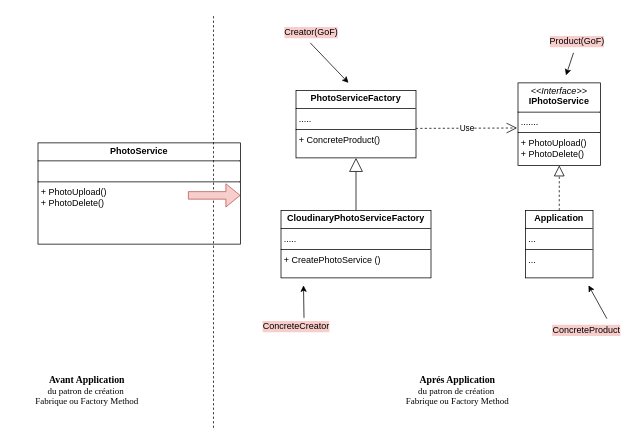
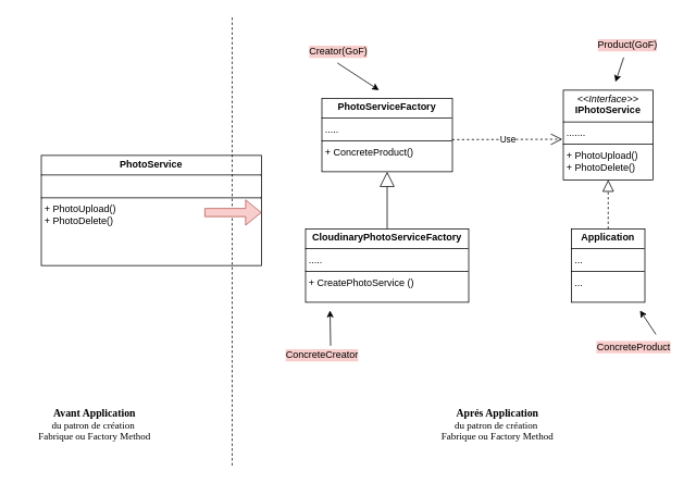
  <mxCell id="0" />
  <mxCell id="1" parent="0" />
  <mxCell id="2" value="&lt;p style=&quot;margin:0px;margin-top:4px;text-align:center;&quot;&gt;&lt;b&gt;PhotoService&lt;/b&gt;&lt;/p&gt;&lt;hr size=&quot;1&quot; style=&quot;border-style:solid;&quot;&gt;&lt;p style=&quot;margin:0px;margin-left:4px;&quot;&gt;&amp;nbsp;&lt;/p&gt;&lt;hr size=&quot;1&quot; style=&quot;border-style:solid;&quot;&gt;&lt;p style=&quot;margin:0px;margin-left:4px;&quot;&gt;+ PhotoUpload()&amp;nbsp;&lt;/p&gt;&lt;p style=&quot;margin:0px;margin-left:4px;&quot;&gt;+ PhotoDelete()&lt;br/&gt;&lt;/p&gt;" style="verticalAlign=top;align=left;overflow=fill;html=1;whiteSpace=wrap;" vertex="1" parent="1"><mxGeometry x="50" y="190" width="270" height="135" as="geometry" /></mxCell>
  <mxCell id="3" value="&lt;b&gt;&lt;font style=&quot;font-size: 13px;&quot;&gt;Avant Application &lt;/font&gt;&lt;/b&gt;&lt;br&gt;du patron de création&amp;nbsp;&lt;br&gt;Fabrique ou Factory Method" style="text;html=1;align=center;verticalAlign=middle;resizable=0;points=[];autosize=1;strokeColor=none;fillColor=none;fontStyle=0;fontFamily=Verdana;" vertex="1" parent="1"><mxGeometry x="20" y="490" width="190" height="60" as="geometry" /></mxCell>
  <mxCell id="4" value="&lt;p style=&quot;margin:0px;margin-top:4px;text-align:center;&quot;&gt;&lt;i&gt;&amp;lt;&amp;lt;Interface&amp;gt;&amp;gt;&lt;/i&gt;&lt;br&gt;&lt;b&gt;IPhotoService&lt;/b&gt;&lt;/p&gt;&lt;hr size=&quot;1&quot; style=&quot;border-style:solid;&quot;&gt;&lt;p style=&quot;margin:0px;margin-left:4px;&quot;&gt;.......&lt;/p&gt;&lt;hr size=&quot;1&quot; style=&quot;border-style:solid;&quot;&gt;&lt;p style=&quot;margin:0px;margin-left:4px;&quot;&gt;+ PhotoUpload()&amp;nbsp;&lt;/p&gt;&lt;p style=&quot;margin:0px;margin-left:4px;&quot;&gt;+ PhotoDelete()&amp;nbsp;&lt;/p&gt;" style="verticalAlign=top;align=left;overflow=fill;html=1;whiteSpace=wrap;" vertex="1" parent="1"><mxGeometry x="690" y="110" width="110" height="110" as="geometry" /></mxCell>
  <mxCell id="5" value="&lt;p style=&quot;margin:0px;margin-top:4px;text-align:center;&quot;&gt;&lt;b style=&quot;background-color: transparent; color: light-dark(rgb(0, 0, 0), rgb(255, 255, 255));&quot;&gt;PhotoServiceFactory&lt;/b&gt;&lt;/p&gt;&lt;hr size=&quot;1&quot; style=&quot;border-style:solid;&quot;&gt;&lt;p style=&quot;margin:0px;margin-left:4px;&quot;&gt;.....&lt;/p&gt;&lt;hr size=&quot;1&quot; style=&quot;border-style:solid;&quot;&gt;&lt;p style=&quot;margin:0px;margin-left:4px;&quot;&gt;+ ConcreteProduct()&lt;/p&gt;" style="verticalAlign=top;align=left;overflow=fill;html=1;whiteSpace=wrap;" vertex="1" parent="1"><mxGeometry x="394" y="120" width="160" height="90" as="geometry" /></mxCell>
  <mxCell id="6" value="&lt;p style=&quot;margin:0px;margin-top:4px;text-align:center;&quot;&gt;&lt;b&gt;CloudinaryPhotoServiceFactory&lt;/b&gt;&lt;/p&gt;&lt;hr size=&quot;1&quot; style=&quot;border-style:solid;&quot;&gt;&lt;p style=&quot;margin:0px;margin-left:4px;&quot;&gt;.....&lt;/p&gt;&lt;hr size=&quot;1&quot; style=&quot;border-style:solid;&quot;&gt;&lt;p style=&quot;margin:0px;margin-left:4px;&quot;&gt;+ CreatePhotoService ()&lt;/p&gt;" style="verticalAlign=top;align=left;overflow=fill;html=1;whiteSpace=wrap;" vertex="1" parent="1"><mxGeometry x="374" y="280" width="200" height="90" as="geometry" /></mxCell>
  <mxCell id="7" value="&lt;p style=&quot;margin:0px;margin-top:4px;text-align:center;&quot;&gt;&lt;b&gt;Application&lt;/b&gt;&lt;/p&gt;&lt;hr size=&quot;1&quot; style=&quot;border-style:solid;&quot;&gt;&lt;p style=&quot;margin:0px;margin-left:4px;&quot;&gt;...&lt;/p&gt;&lt;hr size=&quot;1&quot; style=&quot;border-style:solid;&quot;&gt;&lt;p style=&quot;margin:0px;margin-left:4px;&quot;&gt;...&lt;/p&gt;" style="verticalAlign=top;align=left;overflow=fill;html=1;whiteSpace=wrap;" vertex="1" parent="1"><mxGeometry x="700" y="280" width="90" height="90" as="geometry" /></mxCell>
  <mxCell id="8" value="" style="endArrow=block;endSize=16;endFill=0;html=1;rounded=0;exitX=0.5;exitY=0;exitDx=0;exitDy=0;entryX=0.5;entryY=1;entryDx=0;entryDy=0;" edge="1" parent="1" source="6" target="5"><mxGeometry y="10" width="160" relative="1" as="geometry"><mxPoint x="440" y="230" as="sourcePoint" /><mxPoint x="600" y="230" as="targetPoint" /><mxPoint as="offset" /></mxGeometry></mxCell>
  <mxCell id="9" value="" style="endArrow=block;dashed=1;endFill=0;endSize=12;html=1;rounded=0;exitX=0.5;exitY=0;exitDx=0;exitDy=0;entryX=0.5;entryY=1;entryDx=0;entryDy=0;" edge="1" parent="1" source="7" target="4"><mxGeometry width="160" relative="1" as="geometry"><mxPoint x="600" y="250" as="sourcePoint" /><mxPoint x="740" y="220" as="targetPoint" /></mxGeometry></mxCell>
  <mxCell id="10" value="Use" style="endArrow=open;endSize=12;dashed=1;html=1;rounded=0;entryX=-0.011;entryY=0.547;entryDx=0;entryDy=0;entryPerimeter=0;exitX=0.998;exitY=0.563;exitDx=0;exitDy=0;exitPerimeter=0;" edge="1" parent="1" source="5" target="4"><mxGeometry width="160" relative="1" as="geometry"><mxPoint x="560" y="170" as="sourcePoint" /><mxPoint x="690" y="170" as="targetPoint" /></mxGeometry></mxCell>
  <mxCell id="11" value="&lt;b&gt;&lt;font style=&quot;font-size: 13px;&quot;&gt;Aprés Application &lt;/font&gt;&lt;/b&gt;&lt;br&gt;du patron de création&amp;nbsp;&lt;br&gt;Fabrique ou Factory Method" style="text;html=1;align=center;verticalAlign=middle;resizable=0;points=[];autosize=1;strokeColor=none;fillColor=none;fontStyle=0;fontFamily=Verdana;" vertex="1" parent="1"><mxGeometry x="514" y="490" width="190" height="60" as="geometry" /></mxCell>
  <mxCell id="12" value="" style="endArrow=none;dashed=1;html=1;rounded=0;" edge="1" parent="1"><mxGeometry width="50" height="50" relative="1" as="geometry"><mxPoint x="284" y="570" as="sourcePoint" /><mxPoint x="284" y="20" as="targetPoint" /></mxGeometry></mxCell>
  <mxCell id="13" value="" style="shape=flexArrow;endArrow=classic;html=1;rounded=0;fillColor=#f8cecc;strokeColor=#b85450;" edge="1" parent="1"><mxGeometry width="50" height="50" relative="1" as="geometry"><mxPoint x="250" y="260" as="sourcePoint" /><mxPoint x="320" y="260" as="targetPoint" /></mxGeometry></mxCell>
  <mxCell id="14" value="Product(GoF)" style="text;html=1;align=center;verticalAlign=middle;whiteSpace=wrap;rounded=0;fillColor=none;labelBackgroundColor=#F8CECC;" vertex="1" parent="1"><mxGeometry x="739" y="40" width="60" height="30" as="geometry" /></mxCell>
  <mxCell id="15" value="" style="endArrow=classic;html=1;rounded=0;" edge="1" parent="1" source="14"><mxGeometry width="50" height="50" relative="1" as="geometry"><mxPoint x="674" y="100" as="sourcePoint" /><mxPoint x="754" y="100" as="targetPoint" /></mxGeometry></mxCell>
- <mxCell id="16" value="ConcreteProduct" style="text;html=1;align=center;verticalAlign=middle;resizable=0;points=[];autosize=1;strokeColor=none;fillColor=none;labelBackgroundColor=#F8CECC;" vertex="1" parent="1"><mxGeometry x="726" y="425" width="110" height="30" as="geometry" /></mxCell>
+ <mxCell id="16" value="ConcreteProduct" style="text;html=1;align=center;verticalAlign=middle;resizable=0;points=[];autosize=1;strokeColor=none;fillColor=none;labelBackgroundColor=#F8CECC;" vertex="1" parent="1"><mxGeometry x="721" y="410" width="110" height="30" as="geometry" /></mxCell>
  <mxCell id="17" value="" style="endArrow=classic;html=1;rounded=0;exitX=0.75;exitY=-0.021;exitDx=0;exitDy=0;exitPerimeter=0;" edge="1" parent="1" source="16"><mxGeometry width="50" height="50" relative="1" as="geometry"><mxPoint x="714" y="430" as="sourcePoint" /><mxPoint x="784" y="380" as="targetPoint" /></mxGeometry></mxCell>
- <mxCell id="18" value="Creator(GoF)" style="text;html=1;align=center;verticalAlign=middle;resizable=0;points=[];autosize=1;strokeColor=none;fillColor=none;labelBackgroundColor=#F8CECC;" vertex="1" parent="1"><mxGeometry x="369" y="28" width="90" height="30" as="geometry" /></mxCell>
+ <mxCell id="18" value="Creator(GoF)" style="text;html=1;align=center;verticalAlign=middle;resizable=0;points=[];autosize=1;strokeColor=none;fillColor=none;labelBackgroundColor=#F8CECC;" vertex="1" parent="1"><mxGeometry x="369" y="48" width="90" height="30" as="geometry" /></mxCell>
  <mxCell id="19" value="" style="endArrow=classic;html=1;rounded=0;exitX=0.489;exitY=0.956;exitDx=0;exitDy=0;exitPerimeter=0;" edge="1" parent="1" source="18"><mxGeometry width="50" height="50" relative="1" as="geometry"><mxPoint x="449" y="100" as="sourcePoint" /><mxPoint x="464" y="110" as="targetPoint" /></mxGeometry></mxCell>
  <mxCell id="20" value="ConcreteCreator" style="text;html=1;align=center;verticalAlign=middle;resizable=0;points=[];autosize=1;strokeColor=none;fillColor=none;labelBackgroundColor=#F8CECC;" vertex="1" parent="1"><mxGeometry x="339" y="420" width="110" height="30" as="geometry" /></mxCell>
  <mxCell id="21" value="" style="endArrow=classic;html=1;rounded=0;exitX=0.597;exitY=0.111;exitDx=0;exitDy=0;exitPerimeter=0;" edge="1" parent="1" source="20"><mxGeometry width="50" height="50" relative="1" as="geometry"><mxPoint x="374" y="420" as="sourcePoint" /><mxPoint x="404" y="380" as="targetPoint" /></mxGeometry></mxCell>
